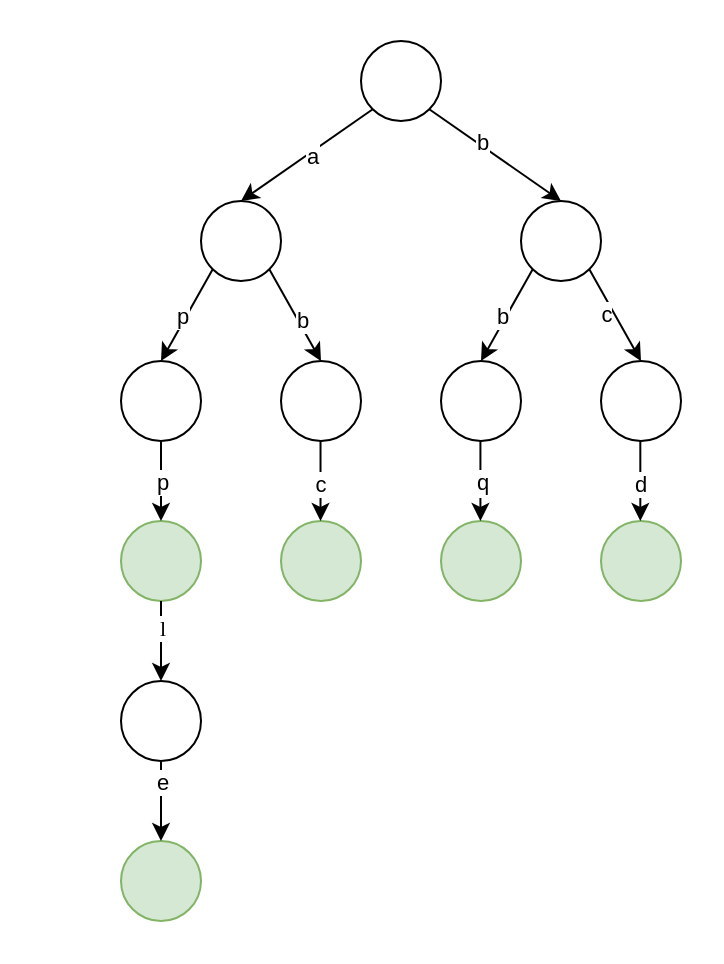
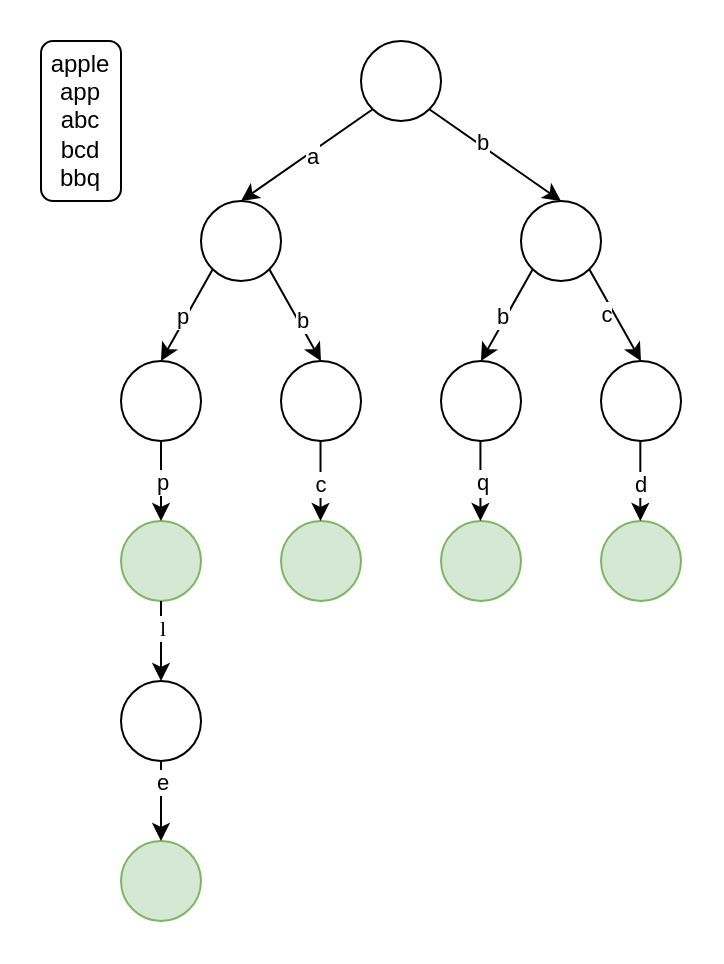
  <mxCell id="0" />
  <mxCell id="1" parent="0" />
  <mxCell id="2" value="" style="ellipse;whiteSpace=wrap;html=1;" parent="1" vertex="1"><mxGeometry x="180" y="20" width="40" height="40" as="geometry" /></mxCell>
  <mxCell id="3" value="" style="endArrow=classic;html=1;exitX=0;exitY=1;exitDx=0;exitDy=0;entryX=0.5;entryY=0;entryDx=0;entryDy=0;" parent="1" source="2" target="6" edge="1"><mxGeometry width="50" height="50" relative="1" as="geometry"><mxPoint x="160" y="240" as="sourcePoint" /><mxPoint x="140" y="100" as="targetPoint" /></mxGeometry></mxCell>
  <mxCell id="4" value="a" style="edgeLabel;html=1;align=center;verticalAlign=middle;resizable=0;points=[];" parent="3" vertex="1" connectable="0"><mxGeometry x="-0.348" y="1" relative="1" as="geometry"><mxPoint x="-10" y="8" as="offset" /></mxGeometry></mxCell>
+ <mxCell id="5" value="apple&lt;br&gt;app&lt;br&gt;abc&lt;br&gt;bcd&lt;br&gt;bbq" style="text;html=1;align=center;verticalAlign=middle;whiteSpace=wrap;rounded=1;strokeColor=#000000;glass=0;" parent="1" vertex="1"><mxGeometry y="20" width="40" height="80" as="geometry" x="20" /></mxCell>
  <mxCell id="6" value="" style="ellipse;whiteSpace=wrap;html=1;" parent="1" vertex="1"><mxGeometry x="100" y="100" width="40" height="40" as="geometry" /></mxCell>
  <mxCell id="7" value="" style="ellipse;whiteSpace=wrap;html=1;" parent="1" vertex="1"><mxGeometry x="60" y="180" width="40" height="40" as="geometry" /></mxCell>
  <mxCell id="8" value="" style="ellipse;whiteSpace=wrap;html=1;fillColor=#d5e8d4;strokeColor=#82b366;" parent="1" vertex="1"><mxGeometry x="60" y="260" width="40" height="40" as="geometry" /></mxCell>
  <mxCell id="9" value="" style="ellipse;whiteSpace=wrap;html=1;" parent="1" vertex="1"><mxGeometry x="60" y="340" width="40" height="40" as="geometry" /></mxCell>
  <mxCell id="10" value="" style="ellipse;whiteSpace=wrap;html=1;fillColor=#d5e8d4;strokeColor=#82b366;" parent="1" vertex="1"><mxGeometry x="60" y="420" width="40" height="40" as="geometry" /></mxCell>
  <mxCell id="11" value="" style="ellipse;whiteSpace=wrap;html=1;" parent="1" vertex="1"><mxGeometry x="260" y="100" width="40" height="40" as="geometry" /></mxCell>
  <mxCell id="12" value="" style="ellipse;whiteSpace=wrap;html=1;" parent="1" vertex="1"><mxGeometry x="140" y="180" width="40" height="40" as="geometry" /></mxCell>
  <mxCell id="13" value="" style="ellipse;whiteSpace=wrap;html=1;fillColor=#d5e8d4;strokeColor=#82b366;" parent="1" vertex="1"><mxGeometry x="140" y="260" width="40" height="40" as="geometry" /></mxCell>
  <mxCell id="14" value="" style="ellipse;whiteSpace=wrap;html=1;" parent="1" vertex="1"><mxGeometry x="220" y="180" width="40" height="40" as="geometry" /></mxCell>
  <mxCell id="15" value="" style="ellipse;whiteSpace=wrap;html=1;fillColor=#d5e8d4;strokeColor=#82b366;" parent="1" vertex="1"><mxGeometry x="220" y="260" width="40" height="40" as="geometry" /></mxCell>
  <mxCell id="16" value="" style="ellipse;whiteSpace=wrap;html=1;" parent="1" vertex="1"><mxGeometry x="300" y="180" width="40" height="40" as="geometry" /></mxCell>
  <mxCell id="17" value="" style="ellipse;whiteSpace=wrap;html=1;fillColor=#d5e8d4;strokeColor=#82b366;" parent="1" vertex="1"><mxGeometry x="300" y="260" width="40" height="40" as="geometry" /></mxCell>
  <mxCell id="18" value="" style="endArrow=classic;html=1;entryX=1;entryY=0;entryDx=0;entryDy=0;exitX=0;exitY=1;exitDx=0;exitDy=0;" parent="1" source="6" edge="1"><mxGeometry width="50" height="50" relative="1" as="geometry"><mxPoint x="120" y="140" as="sourcePoint" /><mxPoint x="80.002" y="179.998" as="targetPoint" /></mxGeometry></mxCell>
  <mxCell id="19" value="p" style="edgeLabel;html=1;align=center;verticalAlign=middle;resizable=0;points=[];" parent="18" vertex="1" connectable="0"><mxGeometry x="-0.348" y="1" relative="1" as="geometry"><mxPoint x="-8" y="8" as="offset" /></mxGeometry></mxCell>
  <mxCell id="20" value="" style="endArrow=classic;html=1;entryX=0.5;entryY=0;entryDx=0;entryDy=0;" parent="1" target="8" edge="1"><mxGeometry width="50" height="50" relative="1" as="geometry"><mxPoint x="80" y="220" as="sourcePoint" /><mxPoint x="60.002" y="265.858" as="targetPoint" /></mxGeometry></mxCell>
  <mxCell id="21" value="p" style="edgeLabel;html=1;align=center;verticalAlign=middle;resizable=0;points=[];" parent="20" vertex="1" connectable="0"><mxGeometry x="-0.348" y="1" relative="1" as="geometry"><mxPoint x="-1" y="7" as="offset" /></mxGeometry></mxCell>
  <mxCell id="22" value="" style="endArrow=classic;html=1;entryX=0.5;entryY=0;entryDx=0;entryDy=0;" parent="1" target="9" edge="1"><mxGeometry width="50" height="50" relative="1" as="geometry"><mxPoint x="80" y="300" as="sourcePoint" /><mxPoint x="60.002" y="345.858" as="targetPoint" /></mxGeometry></mxCell>
  <mxCell id="23" value="&lt;font face=&quot;Ubuntu&quot;&gt;l&lt;/font&gt;" style="edgeLabel;html=1;align=center;verticalAlign=middle;resizable=0;points=[];" parent="22" vertex="1" connectable="0"><mxGeometry x="-0.364" relative="1" as="geometry"><mxPoint as="offset" /></mxGeometry></mxCell>
  <mxCell id="24" value="" style="endArrow=classic;html=1;entryX=0.5;entryY=0;entryDx=0;entryDy=0;" parent="1" target="10" edge="1"><mxGeometry width="50" height="50" relative="1" as="geometry"><mxPoint x="80" y="380" as="sourcePoint" /><mxPoint x="50.002" y="425.858" as="targetPoint" /></mxGeometry></mxCell>
  <mxCell id="25" value="e" style="edgeLabel;html=1;align=center;verticalAlign=middle;resizable=0;points=[];" parent="24" vertex="1" connectable="0"><mxGeometry x="-0.348" y="1" relative="1" as="geometry"><mxPoint x="-1" y="-3" as="offset" /></mxGeometry></mxCell>
  <mxCell id="26" value="" style="endArrow=classic;html=1;entryX=0.5;entryY=0;entryDx=0;entryDy=0;exitX=1;exitY=1;exitDx=0;exitDy=0;" parent="1" source="6" target="12" edge="1"><mxGeometry width="50" height="50" relative="1" as="geometry"><mxPoint x="125.858" y="140.002" as="sourcePoint" /><mxPoint x="100.002" y="185.858" as="targetPoint" /></mxGeometry></mxCell>
  <mxCell id="27" value="b" style="edgeLabel;html=1;align=center;verticalAlign=middle;resizable=0;points=[];" parent="26" vertex="1" connectable="0"><mxGeometry x="-0.348" y="1" relative="1" as="geometry"><mxPoint x="7" y="11" as="offset" /></mxGeometry></mxCell>
  <mxCell id="28" value="" style="endArrow=classic;html=1;entryX=0.5;entryY=0;entryDx=0;entryDy=0;" parent="1" edge="1"><mxGeometry width="50" height="50" relative="1" as="geometry"><mxPoint x="159.76" y="220" as="sourcePoint" /><mxPoint x="159.76" y="260" as="targetPoint" /></mxGeometry></mxCell>
  <mxCell id="29" value="c" style="edgeLabel;html=1;align=center;verticalAlign=middle;resizable=0;points=[];" parent="28" vertex="1" connectable="0"><mxGeometry x="-0.348" y="1" relative="1" as="geometry"><mxPoint x="-1" y="8" as="offset" /></mxGeometry></mxCell>
  <mxCell id="30" value="" style="endArrow=classic;html=1;entryX=0.5;entryY=0;entryDx=0;entryDy=0;exitX=1;exitY=1;exitDx=0;exitDy=0;" parent="1" source="2" target="11" edge="1"><mxGeometry width="50" height="50" relative="1" as="geometry"><mxPoint x="210.002" y="54.142" as="sourcePoint" /><mxPoint x="275.86" y="100" as="targetPoint" /></mxGeometry></mxCell>
  <mxCell id="31" value="b" style="edgeLabel;html=1;align=center;verticalAlign=middle;resizable=0;points=[];" parent="30" vertex="1" connectable="0"><mxGeometry x="-0.348" y="1" relative="1" as="geometry"><mxPoint x="4" y="2" as="offset" /></mxGeometry></mxCell>
  <mxCell id="32" value="" style="endArrow=classic;html=1;entryX=0.5;entryY=0;entryDx=0;entryDy=0;exitX=0;exitY=1;exitDx=0;exitDy=0;" parent="1" source="11" target="14" edge="1"><mxGeometry width="50" height="50" relative="1" as="geometry"><mxPoint x="250" y="140" as="sourcePoint" /><mxPoint x="250" y="180" as="targetPoint" /></mxGeometry></mxCell>
  <mxCell id="33" value="b" style="edgeLabel;html=1;align=center;verticalAlign=middle;resizable=0;points=[];" parent="32" vertex="1" connectable="0"><mxGeometry x="-0.348" y="1" relative="1" as="geometry"><mxPoint x="-8" y="8" as="offset" /></mxGeometry></mxCell>
  <mxCell id="34" value="" style="endArrow=classic;html=1;entryX=0.5;entryY=0;entryDx=0;entryDy=0;" parent="1" edge="1"><mxGeometry width="50" height="50" relative="1" as="geometry"><mxPoint x="239.71" y="220" as="sourcePoint" /><mxPoint x="239.71" y="260" as="targetPoint" /></mxGeometry></mxCell>
  <mxCell id="35" value="c" style="edgeLabel;html=1;align=center;verticalAlign=middle;resizable=0;points=[];" parent="34" vertex="1" connectable="0"><mxGeometry x="-0.348" y="1" relative="1" as="geometry"><mxPoint x="-1" y="8" as="offset" /></mxGeometry></mxCell>
  <mxCell id="36" value="q" style="edgeLabel;html=1;align=center;verticalAlign=middle;resizable=0;points=[];" parent="34" vertex="1" connectable="0"><mxGeometry x="0.169" y="1" relative="1" as="geometry"><mxPoint y="-3" as="offset" /></mxGeometry></mxCell>
  <mxCell id="37" value="" style="endArrow=classic;html=1;entryX=0.5;entryY=0;entryDx=0;entryDy=0;" parent="1" edge="1"><mxGeometry width="50" height="50" relative="1" as="geometry"><mxPoint x="319.66" y="220" as="sourcePoint" /><mxPoint x="319.66" y="260" as="targetPoint" /></mxGeometry></mxCell>
  <mxCell id="38" value="d" style="edgeLabel;html=1;align=center;verticalAlign=middle;resizable=0;points=[];" parent="37" vertex="1" connectable="0"><mxGeometry x="-0.348" y="1" relative="1" as="geometry"><mxPoint x="-1" y="8" as="offset" /></mxGeometry></mxCell>
  <mxCell id="39" value="" style="endArrow=classic;html=1;entryX=0.5;entryY=0;entryDx=0;entryDy=0;exitX=1;exitY=1;exitDx=0;exitDy=0;" parent="1" source="11" target="16" edge="1"><mxGeometry width="50" height="50" relative="1" as="geometry"><mxPoint x="319.66" y="140" as="sourcePoint" /><mxPoint x="319.66" y="180" as="targetPoint" /></mxGeometry></mxCell>
  <mxCell id="40" value="c" style="edgeLabel;html=1;align=center;verticalAlign=middle;resizable=0;points=[];" parent="39" vertex="1" connectable="0"><mxGeometry x="-0.348" y="1" relative="1" as="geometry"><mxPoint x="-1" y="8" as="offset" /></mxGeometry></mxCell>
